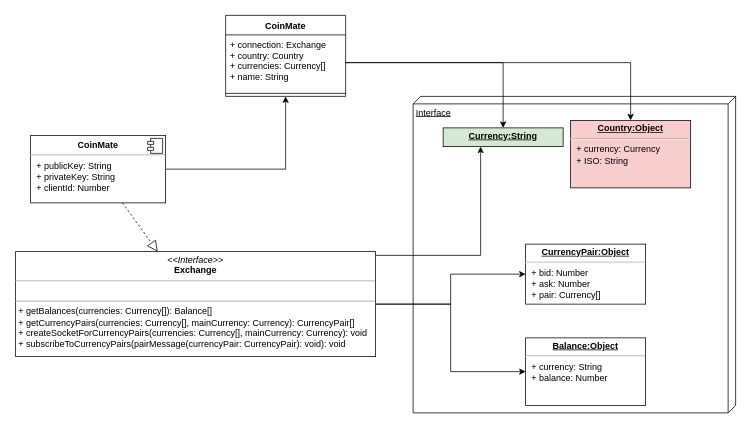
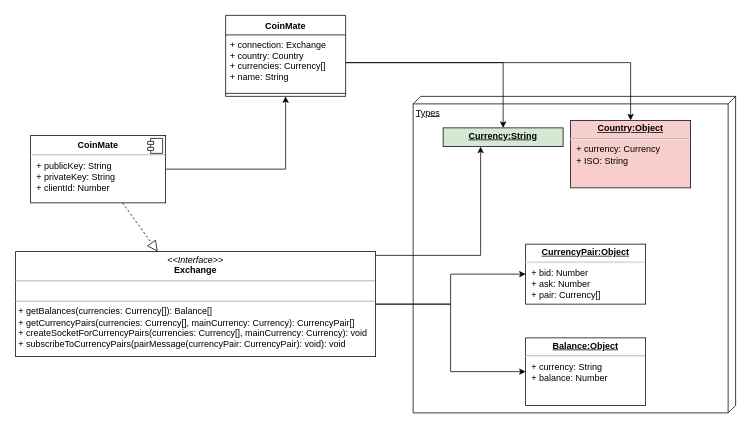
  <mxCell id="0" />
  <mxCell id="1" parent="0" />
- <mxCell id="2" value="Interface" style="verticalAlign=top;align=left;spacingTop=8;spacingLeft=2;spacingRight=12;shape=cube;size=10;direction=south;fontStyle=4;html=1;" vertex="1" parent="1"><mxGeometry x="550" y="128" width="430" height="422" as="geometry" /></mxCell>
+ <mxCell id="2" value="Types" style="verticalAlign=top;align=left;spacingTop=8;spacingLeft=2;spacingRight=12;shape=cube;size=10;direction=south;fontStyle=4;html=1;" vertex="1" parent="1"><mxGeometry x="550" y="128" width="430" height="422" as="geometry" /></mxCell>
  <mxCell id="3" value="CoinMate" style="swimlane;fontStyle=1;align=center;verticalAlign=top;childLayout=stackLayout;horizontal=1;startSize=26;horizontalStack=0;resizeParent=1;resizeParentMax=0;resizeLast=0;collapsible=1;marginBottom=0;" vertex="1" parent="1"><mxGeometry x="300" y="20" width="160" height="108" as="geometry"><mxRectangle x="330" y="200" width="90" height="26" as="alternateBounds" /></mxGeometry></mxCell>
  <mxCell id="4" value="+ connection: Exchange&#10;+ country: Country&#10;+ currencies: Currency[]&#10;+ name: String&#10;" style="text;strokeColor=none;fillColor=none;align=left;verticalAlign=top;spacingLeft=4;spacingRight=4;overflow=hidden;rotatable=0;points=[[0,0.5],[1,0.5]];portConstraint=eastwest;" vertex="1" parent="3"><mxGeometry y="26" width="160" height="74" as="geometry" /></mxCell>
  <mxCell id="5" value="" style="line;strokeWidth=1;fillColor=none;align=left;verticalAlign=middle;spacingTop=-1;spacingLeft=3;spacingRight=3;rotatable=0;labelPosition=right;points=[];portConstraint=eastwest;" vertex="1" parent="3"><mxGeometry y="100" width="160" height="8" as="geometry" /></mxCell>
  <mxCell id="6" style="edgeStyle=orthogonalEdgeStyle;rounded=0;orthogonalLoop=1;jettySize=auto;html=1;" edge="1" parent="1" source="7" target="3"><mxGeometry relative="1" as="geometry" /></mxCell>
  <mxCell id="7" value="&lt;p style=&quot;margin: 0px ; margin-top: 6px ; text-align: center&quot;&gt;&lt;b&gt;CoinMate&lt;/b&gt;&lt;/p&gt;&lt;hr&gt;&lt;p style=&quot;margin: 0px ; margin-left: 8px&quot;&gt;+ publicKey: String&lt;br&gt;+ privateKey: String&lt;/p&gt;&lt;p style=&quot;margin: 0px ; margin-left: 8px&quot;&gt;+ clientId: Number&lt;/p&gt;" style="align=left;overflow=fill;html=1;dropTarget=0;" vertex="1" parent="1"><mxGeometry x="40" y="180" width="180" height="90" as="geometry" /></mxCell>
  <mxCell id="8" value="" style="shape=component;jettyWidth=8;jettyHeight=4;" vertex="1" parent="7"><mxGeometry x="1" width="20" height="20" relative="1" as="geometry"><mxPoint x="-24" y="4" as="offset" /></mxGeometry></mxCell>
  <mxCell id="9" style="edgeStyle=orthogonalEdgeStyle;rounded=0;orthogonalLoop=1;jettySize=auto;html=1;" edge="1" parent="1" source="12" target="13"><mxGeometry relative="1" as="geometry" /></mxCell>
  <mxCell id="10" style="edgeStyle=orthogonalEdgeStyle;rounded=0;orthogonalLoop=1;jettySize=auto;html=1;" edge="1" parent="1" source="12" target="15"><mxGeometry relative="1" as="geometry"><Array as="points"><mxPoint x="640" y="340" /></Array></mxGeometry></mxCell>
  <mxCell id="11" style="edgeStyle=orthogonalEdgeStyle;rounded=0;orthogonalLoop=1;jettySize=auto;html=1;" edge="1" parent="1" source="12" target="16"><mxGeometry relative="1" as="geometry" /></mxCell>
  <mxCell id="12" value="&lt;p style=&quot;margin: 0px ; margin-top: 4px ; text-align: center&quot;&gt;&lt;i&gt;&amp;lt;&amp;lt;Interface&amp;gt;&amp;gt;&lt;/i&gt;&lt;br&gt;&lt;b&gt;Exchange&lt;/b&gt;&lt;/p&gt;&lt;hr size=&quot;1&quot;&gt;&lt;p style=&quot;margin: 0px ; margin-left: 4px&quot;&gt;&lt;br&gt;&lt;/p&gt;&lt;hr size=&quot;1&quot;&gt;&lt;p style=&quot;margin: 0px ; margin-left: 4px&quot;&gt;+ getBalances(currencies:&amp;nbsp;&lt;span&gt;Currency[]): Balance[]&lt;/span&gt;&lt;/p&gt;&lt;p style=&quot;margin: 0px ; margin-left: 4px&quot;&gt;+ getCurrencyPairs(currencies: Currency[], mainCurrency: Currency): CurrencyPair[]&lt;/p&gt;&lt;p style=&quot;margin: 0px ; margin-left: 4px&quot;&gt;+ createSocketForCurrencyPairs(currencies: Currency[], mainCurrency: Currency): void&lt;br&gt;&lt;/p&gt;&lt;p style=&quot;margin: 0px ; margin-left: 4px&quot;&gt;+ subscribeToCurrencyPairs(pairMessage(currencyPair: CurrencyPair): void): void&lt;/p&gt;" style="verticalAlign=top;align=left;overflow=fill;fontSize=12;fontFamily=Helvetica;html=1;" vertex="1" parent="1"><mxGeometry x="20" y="335" width="480" height="140" as="geometry" /></mxCell>
  <mxCell id="13" value="&lt;p style=&quot;margin: 0px ; margin-top: 4px ; text-align: center ; text-decoration: underline&quot;&gt;&lt;b&gt;Balance:Object&lt;/b&gt;&lt;/p&gt;&lt;hr&gt;&lt;p style=&quot;margin: 0px ; margin-left: 8px&quot;&gt;+ currency: String&lt;br&gt;+ balance: Number&lt;/p&gt;&lt;p style=&quot;margin: 0px ; margin-left: 8px&quot;&gt;&lt;br&gt;&lt;/p&gt;" style="verticalAlign=top;align=left;overflow=fill;fontSize=12;fontFamily=Helvetica;html=1;" vertex="1" parent="1"><mxGeometry x="700" y="450" width="160" height="90" as="geometry" /></mxCell>
  <mxCell id="14" value="" style="endArrow=block;dashed=1;endFill=0;endSize=12;html=1;" edge="1" parent="1" source="7" target="12"><mxGeometry width="160" relative="1" as="geometry"><mxPoint x="350" y="290" as="sourcePoint" /><mxPoint x="510" y="290" as="targetPoint" /></mxGeometry></mxCell>
  <mxCell id="15" value="&lt;p style=&quot;margin: 0px ; margin-top: 4px ; text-align: center ; text-decoration: underline&quot;&gt;&lt;b&gt;Currency:String&lt;/b&gt;&lt;/p&gt;" style="verticalAlign=top;align=left;overflow=fill;fontSize=12;fontFamily=Helvetica;html=1;fillColor=#d5e8d4;" vertex="1" parent="1"><mxGeometry x="590" y="170" width="160" height="25" as="geometry" /></mxCell>
  <mxCell id="16" value="&lt;p style=&quot;margin: 0px ; margin-top: 4px ; text-align: center ; text-decoration: underline&quot;&gt;&lt;b&gt;CurrencyPair:Object&lt;/b&gt;&lt;/p&gt;&lt;hr&gt;&lt;p style=&quot;margin: 0px ; margin-left: 8px&quot;&gt;+ bid: Number&lt;/p&gt;&lt;p style=&quot;margin: 0px ; margin-left: 8px&quot;&gt;+ ask: Number&lt;/p&gt;&lt;p style=&quot;margin: 0px ; margin-left: 8px&quot;&gt;+ pair: Currency[]&lt;/p&gt;" style="verticalAlign=top;align=left;overflow=fill;fontSize=12;fontFamily=Helvetica;html=1;" vertex="1" parent="1"><mxGeometry x="700" y="325" width="160" height="80" as="geometry" /></mxCell>
  <mxCell id="17" value="&lt;p style=&quot;margin: 0px ; margin-top: 4px ; text-align: center ; text-decoration: underline&quot;&gt;&lt;b&gt;Country:Object&lt;/b&gt;&lt;/p&gt;&lt;hr&gt;&lt;p style=&quot;margin: 0px ; margin-left: 8px&quot;&gt;+&amp;nbsp;currency: Currency&lt;/p&gt;&lt;p style=&quot;margin: 0px ; margin-left: 8px&quot;&gt;+&amp;nbsp;ISO: String&lt;/p&gt;" style="verticalAlign=top;align=left;overflow=fill;fontSize=12;fontFamily=Helvetica;html=1;fillColor=#f8cecc;" vertex="1" parent="1"><mxGeometry x="760" y="160" width="160" height="90" as="geometry" /></mxCell>
  <mxCell id="18" style="edgeStyle=orthogonalEdgeStyle;rounded=0;orthogonalLoop=1;jettySize=auto;html=1;" edge="1" parent="1" source="4" target="17"><mxGeometry relative="1" as="geometry" /></mxCell>
  <mxCell id="19" style="edgeStyle=orthogonalEdgeStyle;rounded=0;orthogonalLoop=1;jettySize=auto;html=1;" edge="1" parent="1" source="4" target="15"><mxGeometry relative="1" as="geometry" /></mxCell>
